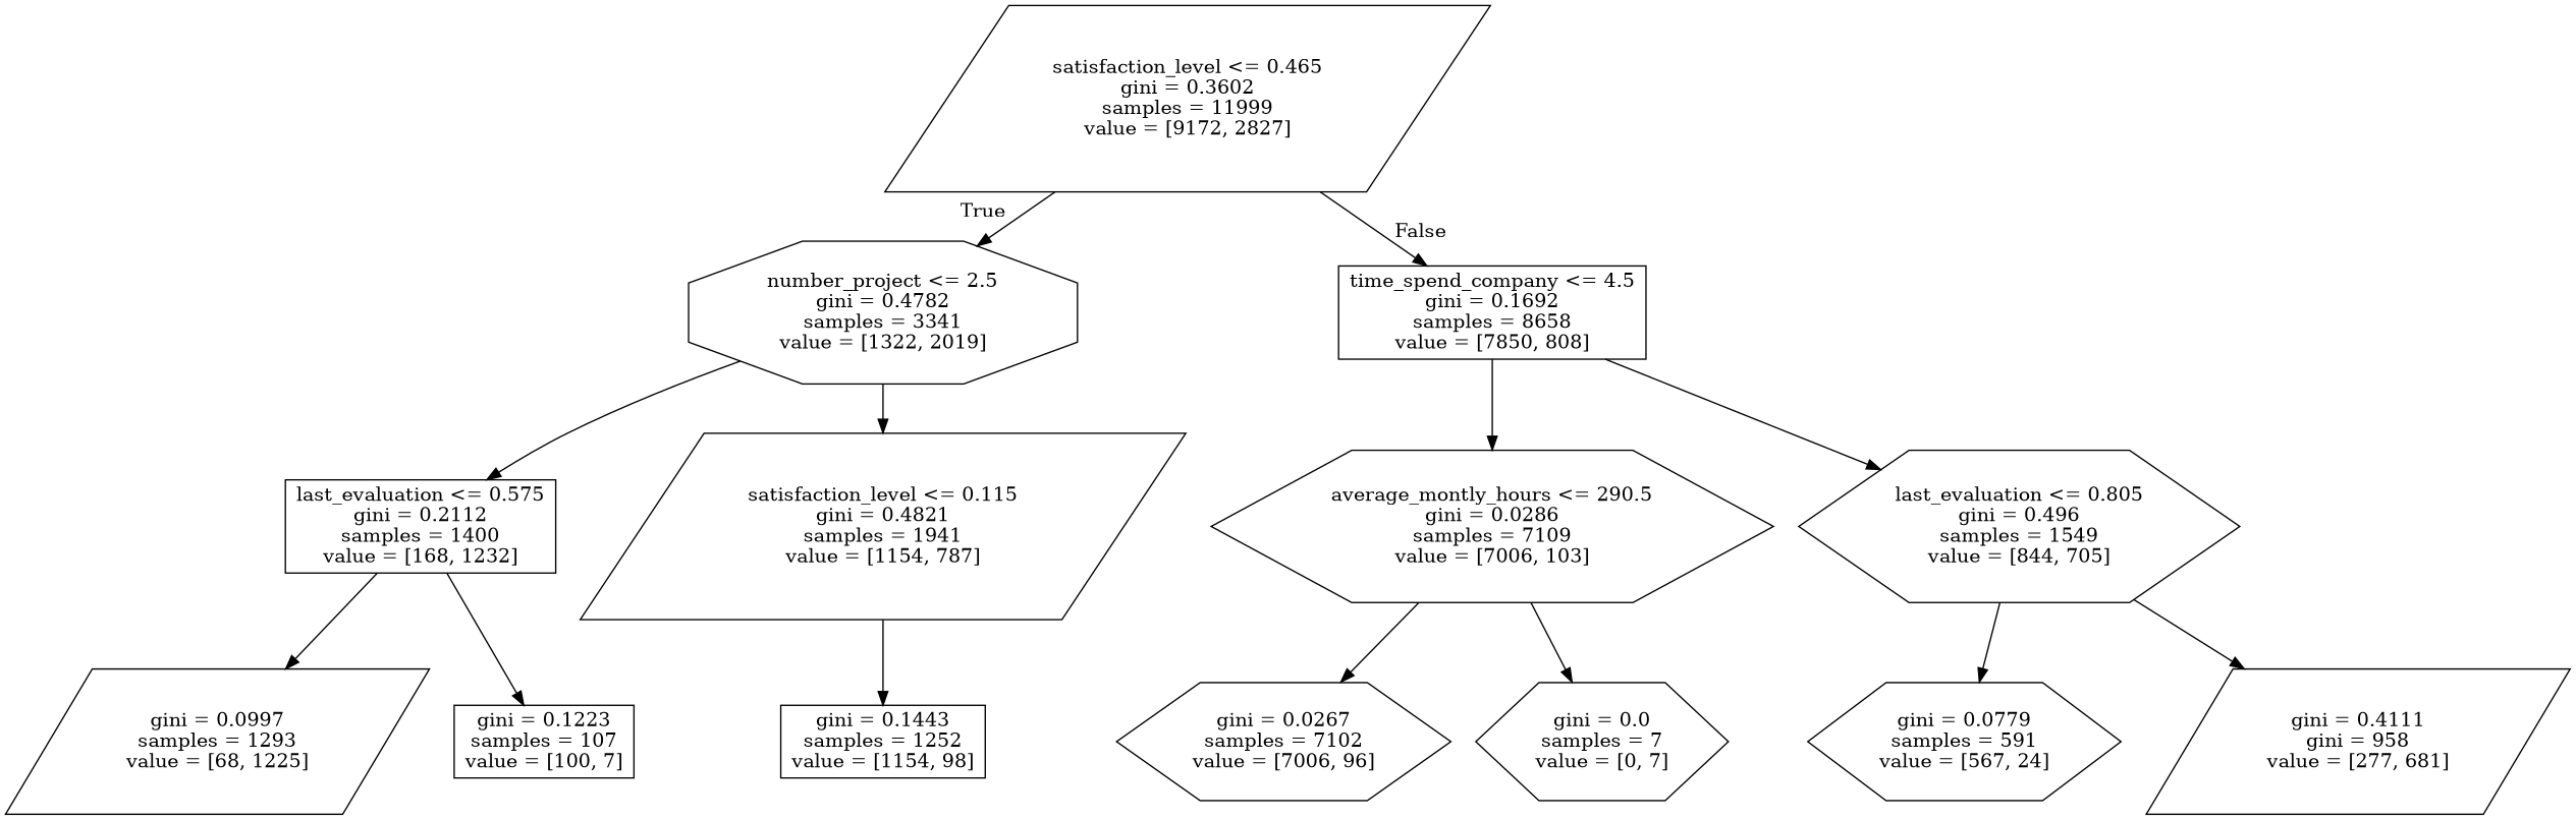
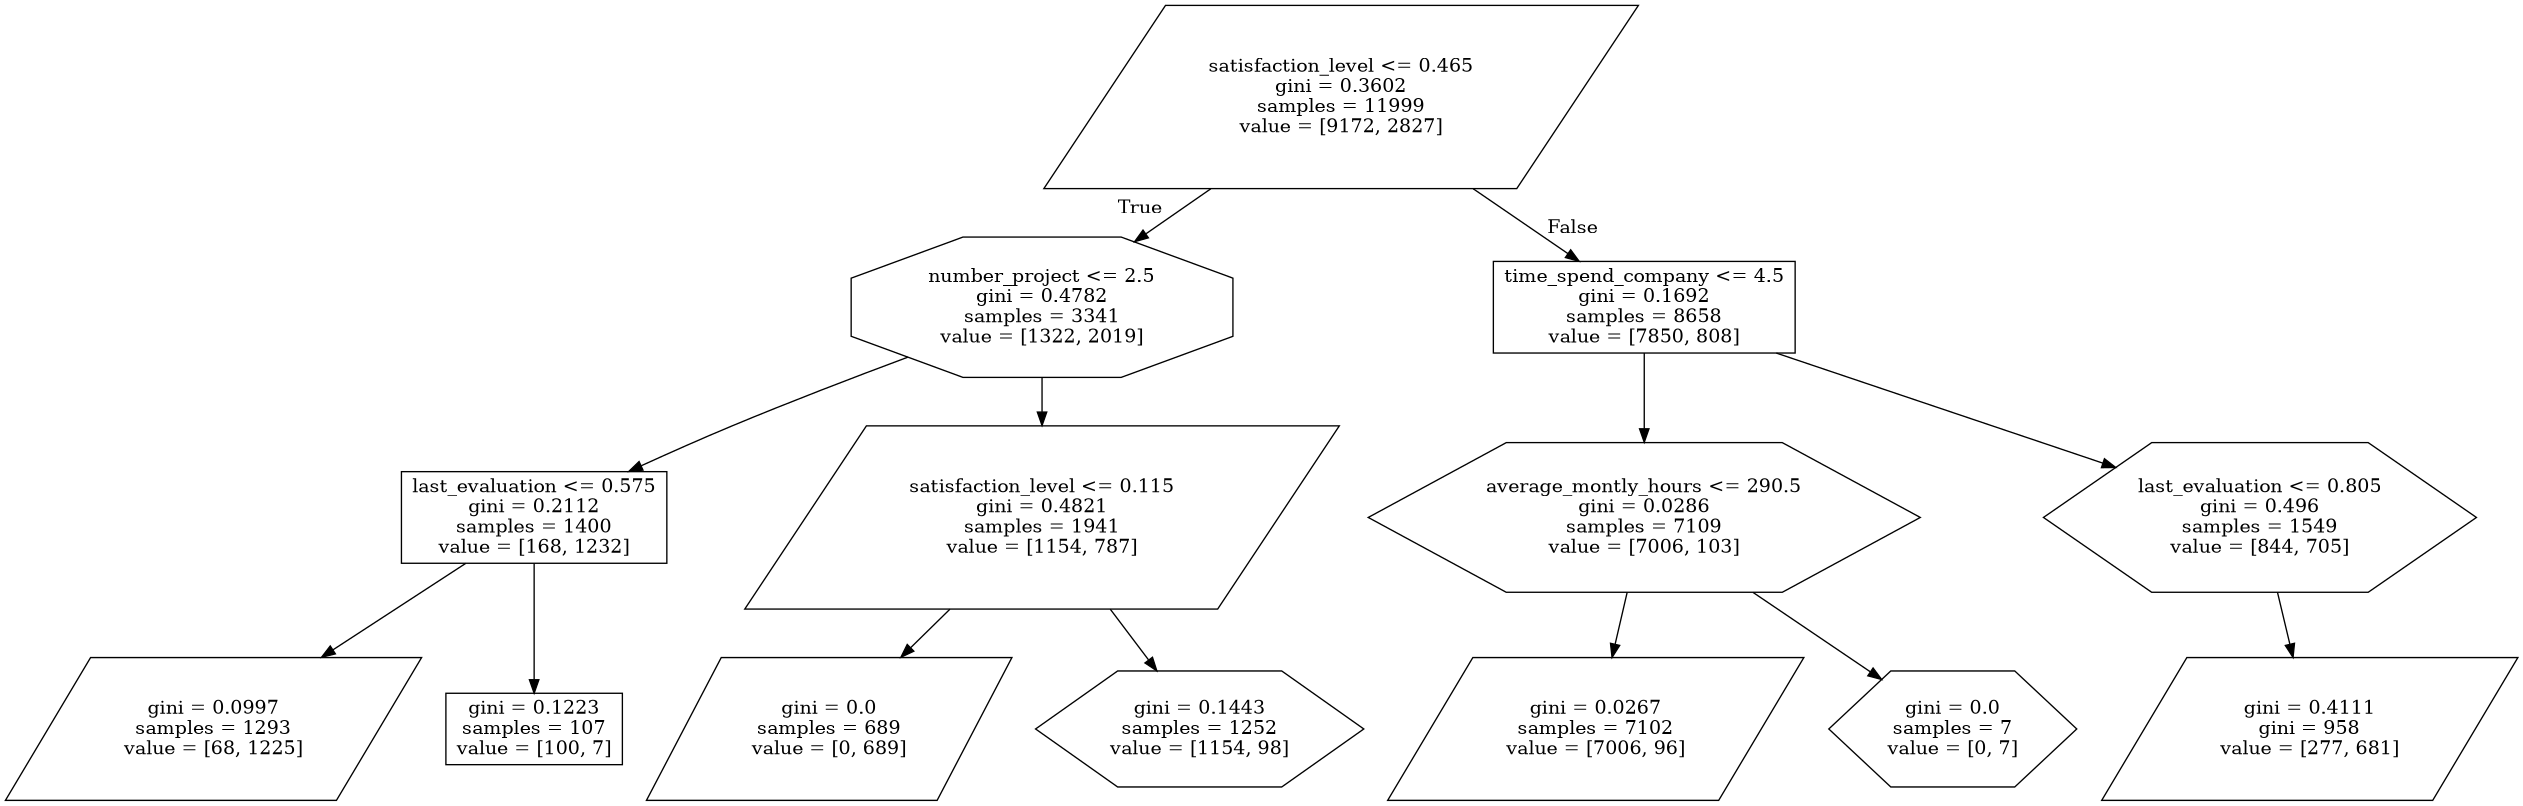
  digraph {
    node [shape=parallelogram]
    n1 [label="satisfaction_level <= 0.465\ngini = 0.3602\nsamples = 11999\nvalue = [9172, 2827]"]
    n2 [label="number_project <= 2.5\ngini = 0.4782\nsamples = 3341\nvalue = [1322, 2019]" shape=octagon]
    n3 [label="time_spend_company <= 4.5\ngini = 0.1692\nsamples = 8658\nvalue = [7850, 808]" shape=box]
    n4 [label="last_evaluation <= 0.575\ngini = 0.2112\nsamples = 1400\nvalue = [168, 1232]" shape=box]
    n5 [label="satisfaction_level <= 0.115\ngini = 0.4821\nsamples = 1941\nvalue = [1154, 787]"]
    n6 [label="average_montly_hours <= 290.5\ngini = 0.0286\nsamples = 7109\nvalue = [7006, 103]" shape=hexagon]
    n7 [label="last_evaluation <= 0.805\ngini = 0.496\nsamples = 1549\nvalue = [844, 705]" shape=hexagon]
    n8 [label="gini = 0.0997\nsamples = 1293\nvalue = [68, 1225]"]
    n9 [label="gini = 0.1223\nsamples = 107\nvalue = [100, 7]" shape=box]
-   n11 [label="gini = 0.1443\nsamples = 1252\nvalue = [1154, 98]" shape=box]
-   n12 [label="gini = 0.0267\nsamples = 7102\nvalue = [7006, 96]" shape=hexagon]
+   n10 [label="gini = 0.0\nsamples = 689\nvalue = [0, 689]"]
+   n11 [label="gini = 0.1443\nsamples = 1252\nvalue = [1154, 98]" shape=hexagon]
+   n12 [label="gini = 0.0267\nsamples = 7102\nvalue = [7006, 96]"]
    n13 [label="gini = 0.0\nsamples = 7\nvalue = [0, 7]" shape=hexagon]
-   n14 [label="gini = 0.0779\nsamples = 591\nvalue = [567, 24]" shape=hexagon]
    n15 [label="gini = 0.4111\ngini = 958\nvalue = [277, 681]"]
    n1 -> n2 [headlabel=True labelangle=45 labeldistance=2.5]
    n1 -> n3 [headlabel=False labelangle=-45 labeldistance=2.5]
    n2 -> n4
    n2 -> n5
    n3 -> n6
    n3 -> n7
    n4 -> n8
    n4 -> n9
+   n5 -> n10
    n5 -> n11
    n6 -> n12
    n6 -> n13
-   n7 -> n14
    n7 -> n15
  }
